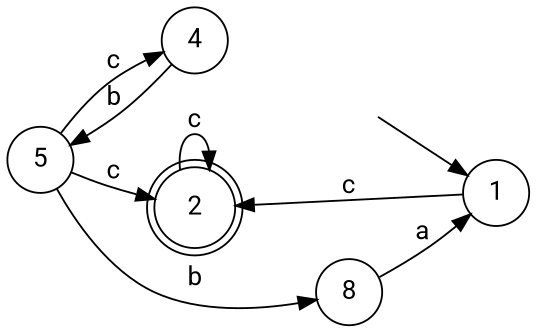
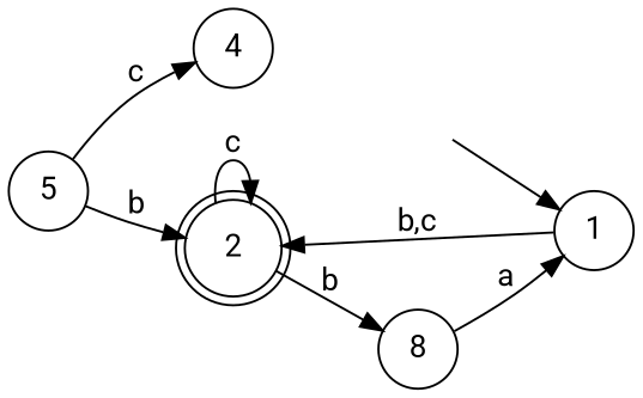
  digraph {
    fontname=Roboto
    rankdir=LR
    node [fontname=Roboto margin=0 shape=circle]
    edge [fontname=Roboto]
    2 [shape=doublecircle]
    8
    4
    5
    1
    " " [color=white]
    2 -> 2 [label=c]
-   5 -> 8 [label=b]
+   2 -> 8 [label=b]
    8 -> 1 [label=a]
-   4 -> 5 [label=b]
-   5 -> 2 [label=c]
+   5 -> 2 [label=b]
    5 -> 4 [label=c]
-   1 -> 2 [label=c]
+   1 -> 2 [label="b,c"]
    " " -> 1
  }
